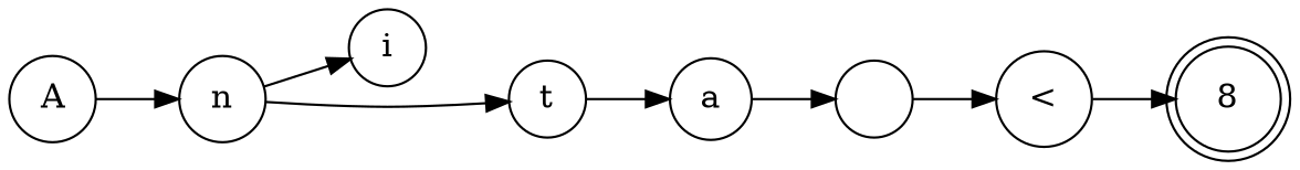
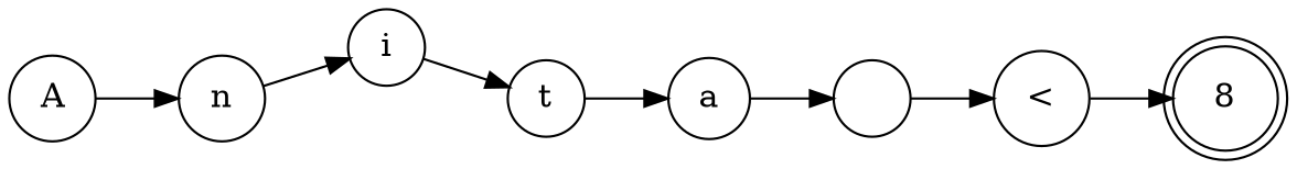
  digraph {
    rankdir=LR
    node [shape=circle]
    n1 [label=A width=0.15]
    n2 [label=n width=0.15]
    n3 [label=i width=0.15]
    n4 [label=t width=0.15]
    n5 [label=a width=0.15]
    n6 [label=" " width=0.15]
    n7 [label="<" width=0.15]
    n8 [label=8 shape=doublecircle width=0.15]
    n1 -> n2
    n2 -> n3
-   n2 -> n4
+   n3 -> n4
    n4 -> n5
    n5 -> n6
    n6 -> n7
    n7 -> n8
  }
